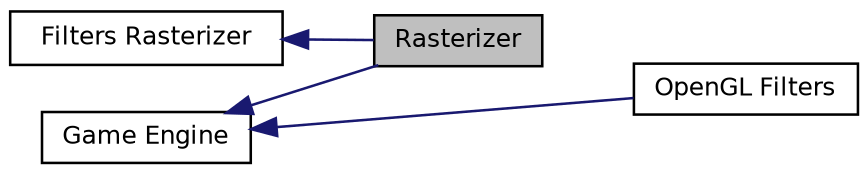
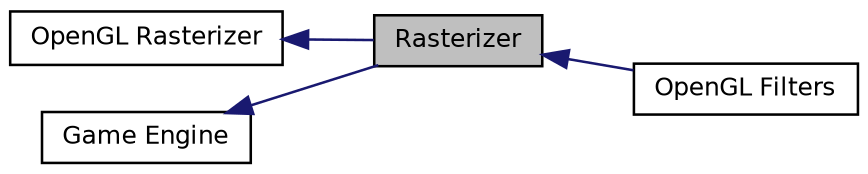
  digraph {
    rankdir=LR
    node [color=black fillcolor=white fontname=Helvetica fontsize=10 shape=record style=filled]
    edge [color=midnightblue dir=back fontname=Helvetica fontsize=10 labelfontname=Helvetica labelfontsize=10 shape=plaintext style=solid]
    n1 [fillcolor=grey75 fontcolor=black height=0.2 label=Rasterizer width=0.4]
    n2 [height=0.2 label="OpenGL Filters" width=0.4]
-   n3 [height=0.2 label="Filters Rasterizer" width=0.4]
+   n3 [height=0.2 label="OpenGL Rasterizer" width=0.4]
    n4 [height=0.2 label="Game Engine" width=0.4]
-   n4 -> n2
+   n1 -> n2
    n3 -> n1
    n4 -> n1
  }
